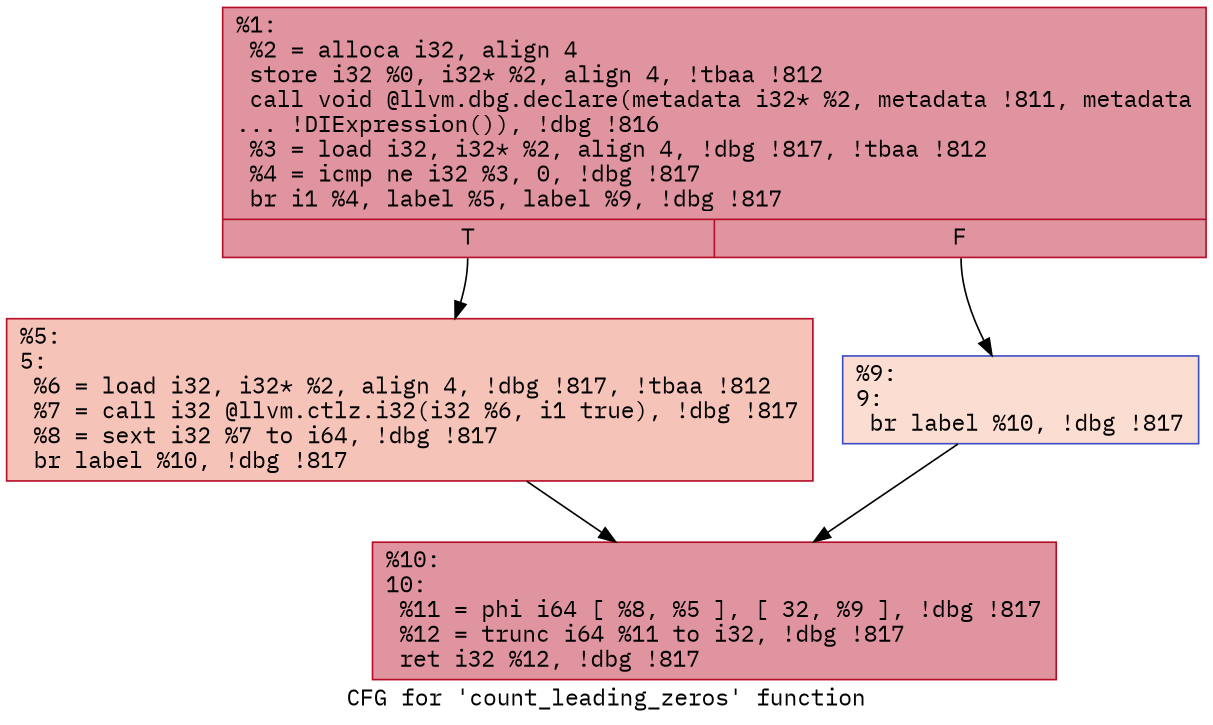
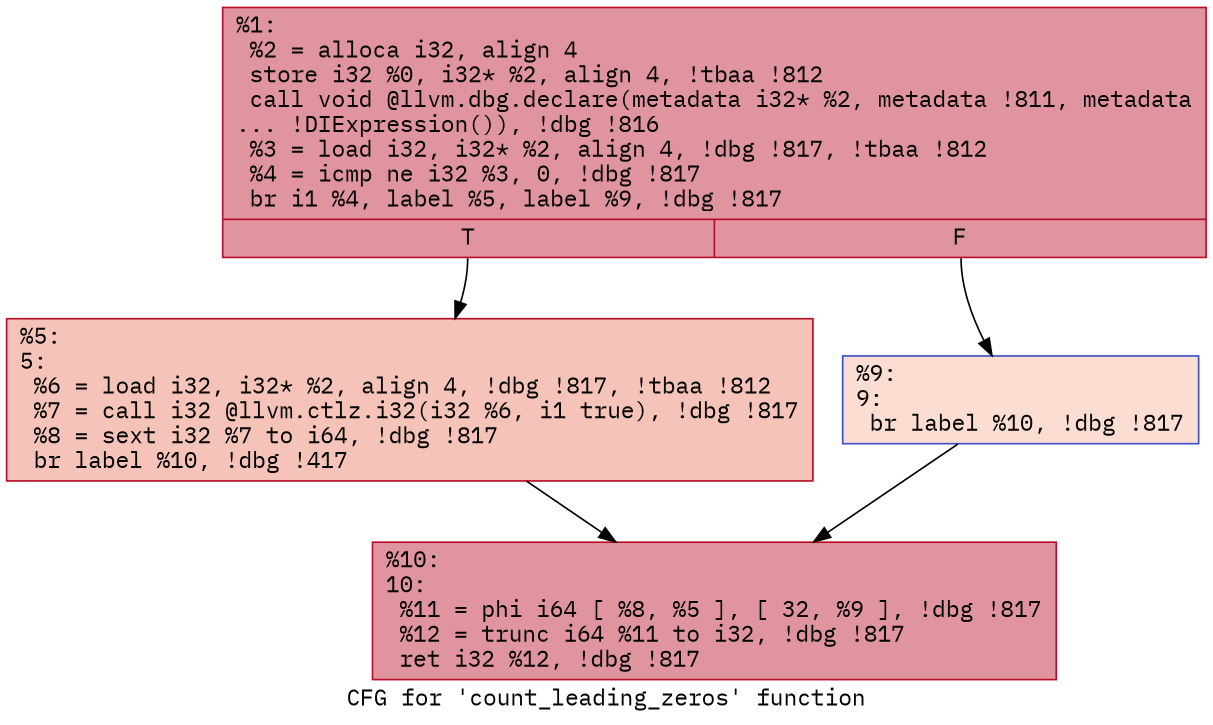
  digraph {
    label="CFG for 'count_leading_zeros' function"
    fontname="IBM Plex Mono"
    node [color="#b70d28ff" fillcolor="#b70d2870" shape=record style=filled fontname="IBM Plex Mono"]
    edge [fontname="IBM Plex Mono"]
    n1 [label="{%1:\l  %2 = alloca i32, align 4\l  store i32 %0, i32* %2, align 4, !tbaa !812\l  call void @llvm.dbg.declare(metadata i32* %2, metadata !811, metadata\l... !DIExpression()), !dbg !816\l  %3 = load i32, i32* %2, align 4, !dbg !817, !tbaa !812\l  %4 = icmp ne i32 %3, 0, !dbg !817\l  br i1 %4, label %5, label %9, !dbg !817\l|{<s0>T|<s1>F}}"]
-   n2 [fillcolor="#e8765c70" label="{%5:\l5:                                                \l  %6 = load i32, i32* %2, align 4, !dbg !817, !tbaa !812\l  %7 = call i32 @llvm.ctlz.i32(i32 %6, i1 true), !dbg !817\l  %8 = sext i32 %7 to i64, !dbg !817\l  br label %10, !dbg !817\l}"]
+   n2 [fillcolor="#e8765c70" label="{%5:\l5:                                                \l  %6 = load i32, i32* %2, align 4, !dbg !817, !tbaa !812\l  %7 = call i32 @llvm.ctlz.i32(i32 %6, i1 true), !dbg !817\l  %8 = sext i32 %7 to i64, !dbg !817\l  br label %10, !dbg !417\l}"]
    n3 [color="#3d50c3ff" fillcolor="#f7b39670" label="{%9:\l9:                                                \l  br label %10, !dbg !817\l}"]
    n4 [label="{%10:\l10:                                               \l  %11 = phi i64 [ %8, %5 ], [ 32, %9 ], !dbg !817\l  %12 = trunc i64 %11 to i32, !dbg !817\l  ret i32 %12, !dbg !817\l}"]
    n1 -> n2 [tailport=s0]
    n1 -> n3 [tailport=s1]
    n2 -> n4
    n3 -> n4
  }
